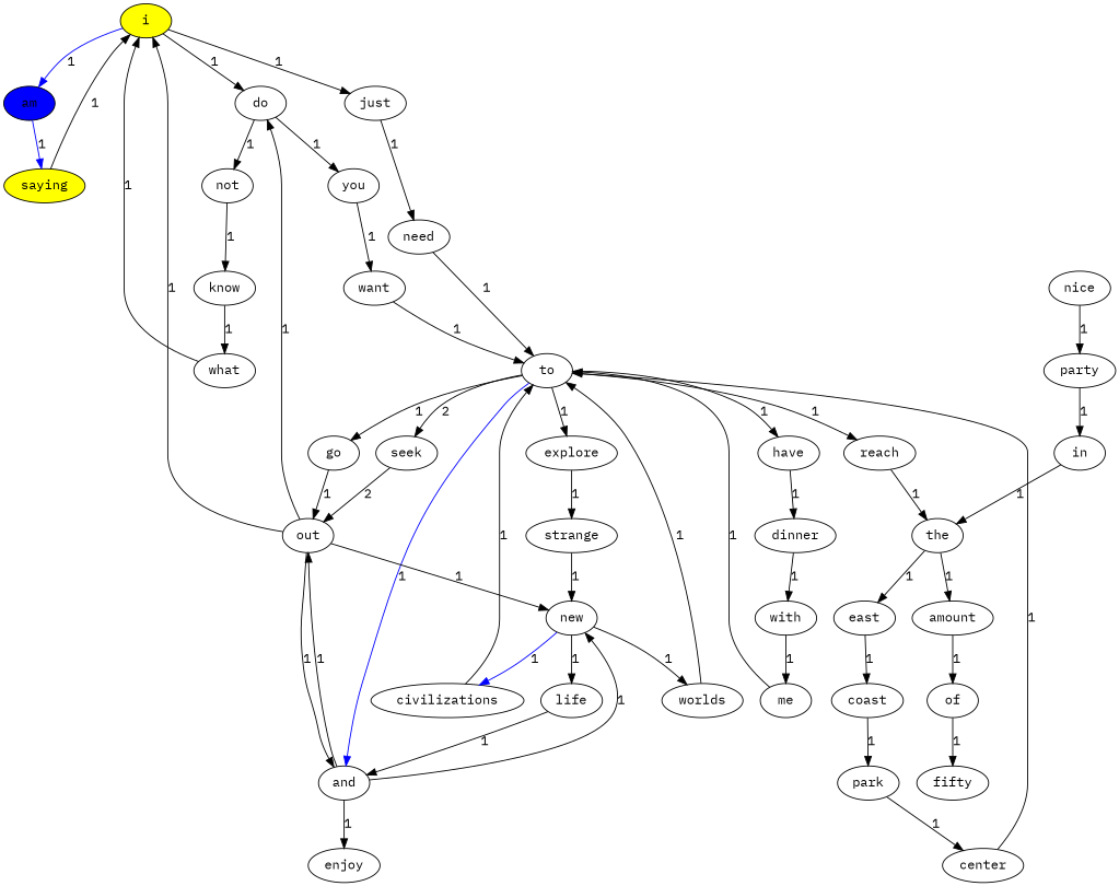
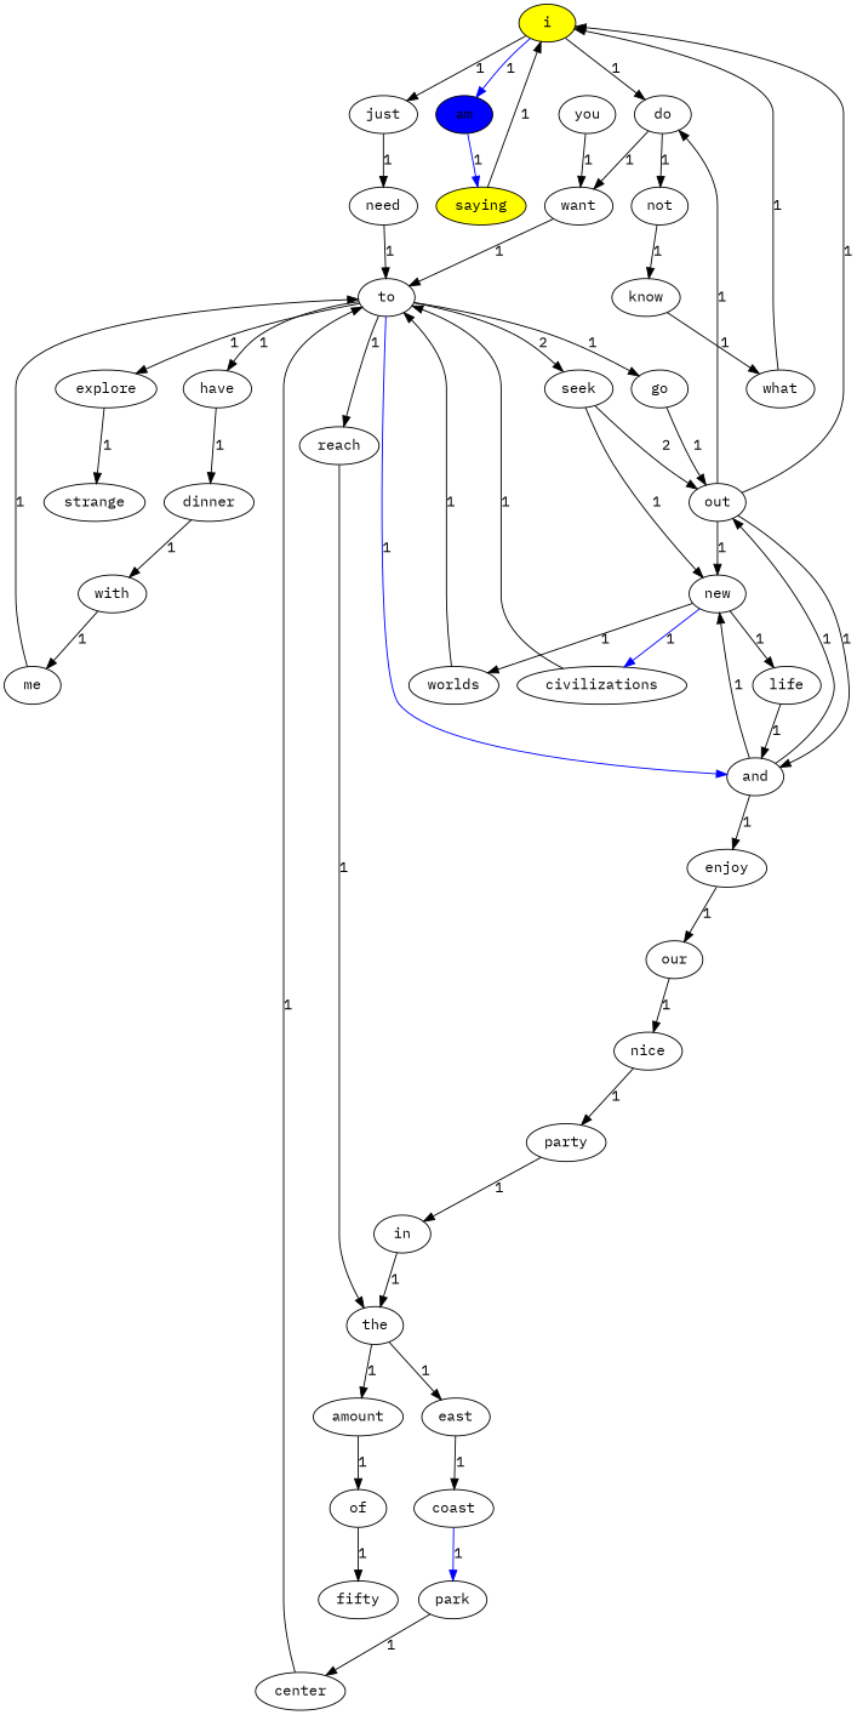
  digraph {
    fontname="IBM Plex Mono"
    node [fontname="IBM Plex Mono"]
    edge [fontname="IBM Plex Mono"]
    i [fillcolor=yellow style=filled]
    am [fillcolor=blue style=filled]
    do
    just
    saying [fillcolor=yellow style=filled]
    not
    you
    need
    worlds
    to
    reach
    seek
    and
    have
    explore
    go
    the
    out
    enjoy
    new
    dinner
    strange
    east
    amount
    coast
    of
+   our
    nice
    party
    know
    want
    what
    life
    civilizations
    in
    park
    center
    fifty
    with
    me
    i -> am [color=blue label=1]
    i -> do [label=1]
    i -> just [label=1]
    am -> saying [color=blue label=1]
    do -> not [label=1]
-   do -> you [label=1]
+   do -> want [label=1]
    just -> need [label=1]
    saying -> i [label=1]
    not -> know [label=1]
    you -> want [label=1]
    need -> to [label=1]
    worlds -> to [label=1]
    to -> reach [label=1]
    to -> seek [label=2]
    to -> and [color=blue label=1]
    to -> have [label=1]
    to -> explore [label=1]
    to -> go [label=1]
    reach -> the [label=1]
    seek -> out [label=2]
    and -> out [label=1]
    and -> enjoy [label=1]
    and -> new [label=1]
    have -> dinner [label=1]
    explore -> strange [label=1]
    go -> out [label=1]
    the -> east [label=1]
    the -> amount [label=1]
    out -> i [label=1]
    out -> do [label=1]
    out -> and [label=1]
    out -> new [label=1]
+   enjoy -> our [label=1]
    new -> worlds [label=1]
    new -> life [label=1]
    new -> civilizations [color=blue label=1]
    dinner -> with [label=1]
-   strange -> new [label=1]
+   seek -> new [label=1]
    east -> coast [label=1]
    amount -> of [label=1]
-   coast -> park [label=1]
+   coast -> park [label=1 color=blue]
    of -> fifty [label=1]
+   our -> nice [label=1]
    nice -> party [label=1]
    party -> in [label=1]
    know -> what [label=1]
    want -> to [label=1]
    what -> i [label=1]
    life -> and [label=1]
    civilizations -> to [label=1]
    in -> the [label=1]
    park -> center [label=1]
    center -> to [label=1]
    with -> me [label=1]
    me -> to [label=1]
  }
